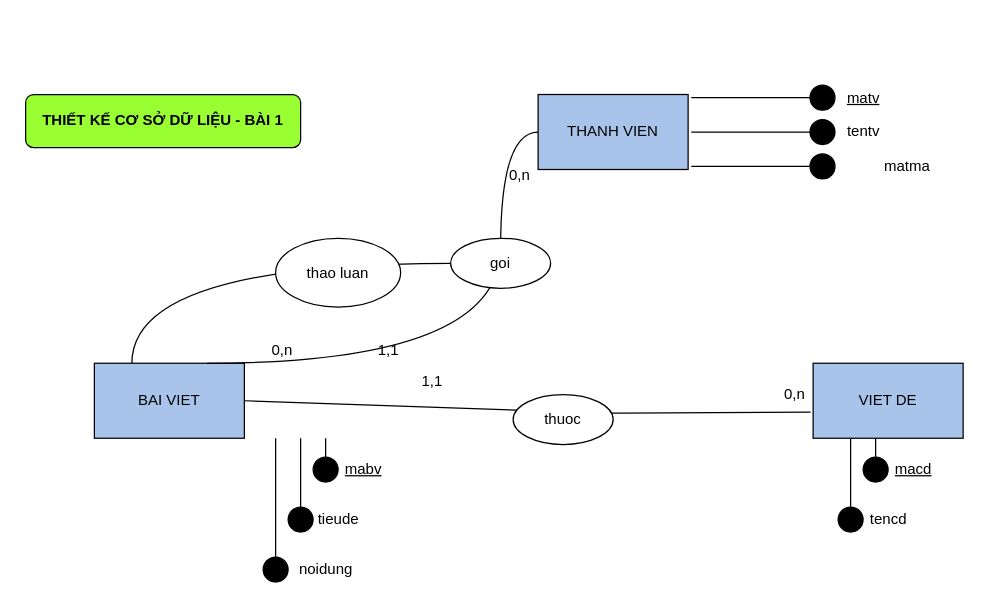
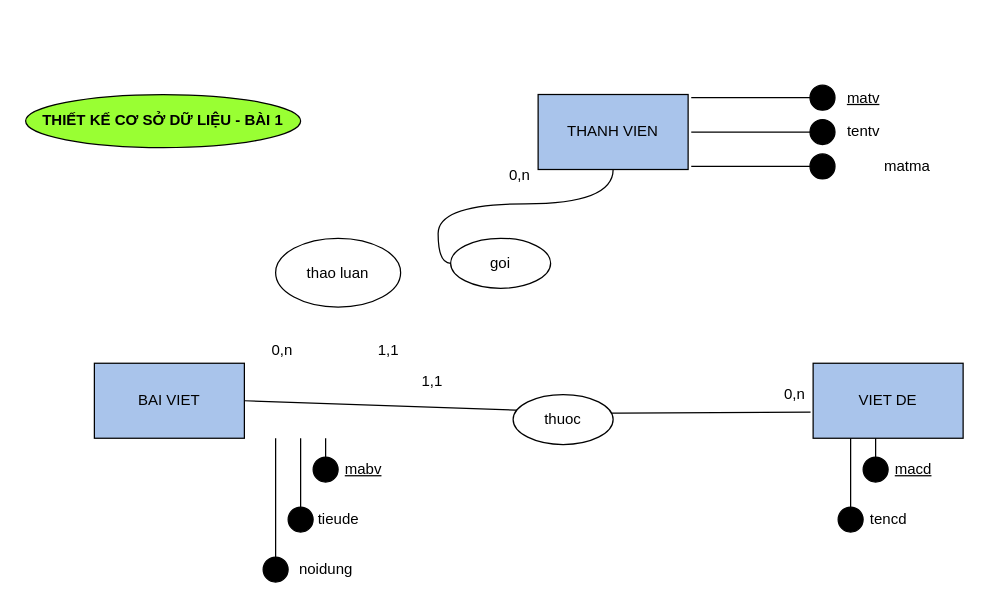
  <mxCell id="0" />
  <mxCell id="1" parent="0" />
  <mxCell id="2" value="THANH VIEN" style="rounded=0;whiteSpace=wrap;html=1;fillColor=#A9C4EB;" parent="1" vertex="1"><mxGeometry x="430" y="75" width="120" height="60" as="geometry" /></mxCell>
  <mxCell id="3" value="BAI VIET" style="rounded=0;whiteSpace=wrap;html=1;fillColor=#A9C4EB;" parent="1" vertex="1"><mxGeometry x="75" y="290" width="120" height="60" as="geometry" /></mxCell>
  <mxCell id="4" value="" style="verticalLabelPosition=bottom;shadow=0;dashed=0;align=center;html=1;verticalAlign=top;shape=mxgraph.electrical.transmission.testPoint;rotation=90;" parent="1" vertex="1"><mxGeometry x="600" y="20" width="20" height="115" as="geometry" /></mxCell>
  <mxCell id="5" value="&lt;u&gt;matv&lt;/u&gt;" style="text;html=1;align=center;verticalAlign=middle;resizable=0;points=[];autosize=1;" parent="1" vertex="1"><mxGeometry x="670" y="67.5" width="40" height="20" as="geometry" /></mxCell>
  <mxCell id="6" value="" style="verticalLabelPosition=bottom;shadow=0;dashed=0;align=center;html=1;verticalAlign=top;shape=mxgraph.electrical.transmission.testPoint;rotation=90;" parent="1" vertex="1"><mxGeometry x="600" y="47.5" width="20" height="115" as="geometry" /></mxCell>
  <mxCell id="7" value="" style="verticalLabelPosition=bottom;shadow=0;dashed=0;align=center;html=1;verticalAlign=top;shape=mxgraph.electrical.transmission.testPoint;rotation=90;" parent="1" vertex="1"><mxGeometry x="600" y="75" width="20" height="115" as="geometry" /></mxCell>
  <mxCell id="8" value="tentv" style="text;html=1;align=center;verticalAlign=middle;resizable=0;points=[];autosize=1;" parent="1" vertex="1"><mxGeometry x="670" y="95" width="40" height="20" as="geometry" /></mxCell>
  <mxCell id="9" value="matma" style="text;html=1;align=center;verticalAlign=middle;resizable=0;points=[];autosize=1;" parent="1" vertex="1"><mxGeometry x="700" y="122.5" width="50" height="20" as="geometry" /></mxCell>
  <mxCell id="10" value="VIET DE" style="rounded=0;whiteSpace=wrap;html=1;fillColor=#A9C4EB;" parent="1" vertex="1"><mxGeometry x="650" y="290" width="120" height="60" as="geometry" /></mxCell>
  <mxCell id="11" value="" style="verticalLabelPosition=bottom;shadow=0;dashed=0;align=center;html=1;verticalAlign=top;shape=mxgraph.electrical.transmission.testPoint;rotation=-180;" parent="1" vertex="1"><mxGeometry x="210" y="350" width="20" height="115" as="geometry" /></mxCell>
  <mxCell id="12" value="" style="verticalLabelPosition=bottom;shadow=0;dashed=0;align=center;html=1;verticalAlign=top;shape=mxgraph.electrical.transmission.testPoint;rotation=-180;" parent="1" vertex="1"><mxGeometry x="230" y="350" width="20" height="75" as="geometry" /></mxCell>
  <mxCell id="13" value="" style="verticalLabelPosition=bottom;shadow=0;dashed=0;align=center;html=1;verticalAlign=top;shape=mxgraph.electrical.transmission.testPoint;rotation=-180;" parent="1" vertex="1"><mxGeometry x="250" y="350" width="20" height="35" as="geometry" /></mxCell>
  <mxCell id="14" value="&lt;u&gt;mabv&lt;/u&gt;" style="text;html=1;align=center;verticalAlign=middle;resizable=0;points=[];autosize=1;" parent="1" vertex="1"><mxGeometry x="270" y="365" width="40" height="20" as="geometry" /></mxCell>
  <mxCell id="15" value="tieude" style="text;html=1;align=center;verticalAlign=middle;resizable=0;points=[];autosize=1;" parent="1" vertex="1"><mxGeometry x="245" y="405" width="50" height="20" as="geometry" /></mxCell>
  <mxCell id="16" value="noidung" style="text;html=1;align=center;verticalAlign=middle;resizable=0;points=[];autosize=1;" parent="1" vertex="1"><mxGeometry x="230" y="445" width="60" height="20" as="geometry" /></mxCell>
  <mxCell id="17" value="" style="verticalLabelPosition=bottom;shadow=0;dashed=0;align=center;html=1;verticalAlign=top;shape=mxgraph.electrical.transmission.testPoint;rotation=-180;" parent="1" vertex="1"><mxGeometry x="670" y="350" width="20" height="75" as="geometry" /></mxCell>
  <mxCell id="18" value="" style="verticalLabelPosition=bottom;shadow=0;dashed=0;align=center;html=1;verticalAlign=top;shape=mxgraph.electrical.transmission.testPoint;rotation=-180;" parent="1" vertex="1"><mxGeometry x="690" y="350" width="20" height="35" as="geometry" /></mxCell>
  <mxCell id="19" value="&lt;u&gt;macd&lt;/u&gt;" style="text;html=1;align=center;verticalAlign=middle;resizable=0;points=[];autosize=1;" parent="1" vertex="1"><mxGeometry x="710" y="365" width="40" height="20" as="geometry" /></mxCell>
  <mxCell id="20" value="tencd" style="text;html=1;align=center;verticalAlign=middle;resizable=0;points=[];autosize=1;" parent="1" vertex="1"><mxGeometry x="690" y="405" width="40" height="20" as="geometry" /></mxCell>
- <mxCell id="21" value="" style="endArrow=none;html=1;edgeStyle=orthogonalEdgeStyle;curved=1;exitX=0.75;exitY=0;exitDx=0;exitDy=0;entryX=0;entryY=0.5;entryDx=0;entryDy=0;" parent="1" source="3" target="2" edge="1"><mxGeometry width="50" height="50" relative="1" as="geometry"><mxPoint x="334.32" y="189.3" as="sourcePoint" /><mxPoint x="249.998" y="122.534" as="targetPoint" /><Array as="points"><mxPoint x="400" y="290" /><mxPoint x="400" y="105" /></Array></mxGeometry></mxCell>
  <mxCell id="22" value="1,1" style="text;html=1;align=center;verticalAlign=middle;resizable=0;points=[];autosize=1;" parent="1" vertex="1"><mxGeometry x="295" y="270" width="30" height="20" as="geometry" /></mxCell>
  <mxCell id="23" value="0,n" style="text;html=1;align=center;verticalAlign=middle;resizable=0;points=[];autosize=1;" parent="1" vertex="1"><mxGeometry x="400" y="130" width="30" height="20" as="geometry" /></mxCell>
  <mxCell id="24" value="1,1" style="text;html=1;align=center;verticalAlign=middle;resizable=0;points=[];autosize=1;" parent="1" vertex="1"><mxGeometry x="330" y="295" width="30" height="20" as="geometry" /></mxCell>
  <mxCell id="25" value="0,n" style="text;html=1;align=center;verticalAlign=middle;resizable=0;points=[];autosize=1;" parent="1" vertex="1"><mxGeometry x="620" y="305" width="30" height="20" as="geometry" /></mxCell>
  <mxCell id="26" value="0,n" style="text;html=1;align=center;verticalAlign=middle;resizable=0;points=[];autosize=1;" parent="1" vertex="1"><mxGeometry x="210" y="270" width="30" height="20" as="geometry" /></mxCell>
  <mxCell id="27" value="goi" style="ellipse;whiteSpace=wrap;html=1;" parent="1" vertex="1"><mxGeometry x="360" y="190" width="80" height="40" as="geometry" /></mxCell>
- <mxCell id="28" value="" style="endArrow=none;html=1;edgeStyle=orthogonalEdgeStyle;curved=1;entryX=0.25;entryY=0;entryDx=0;entryDy=0;exitX=0;exitY=0.5;exitDx=0;exitDy=0;" parent="1" source="27" target="3" edge="1"><mxGeometry width="50" height="50" relative="1" as="geometry"><mxPoint x="430" y="90" as="sourcePoint" /><mxPoint x="240" y="290" as="targetPoint" /></mxGeometry></mxCell>
+ <mxCell id="28" value="" style="endArrow=none;html=1;edgeStyle=orthogonalEdgeStyle;curved=1;exitX=0;exitY=0.5;exitDx=0;exitDy=0;" parent="1" source="27" target="2" edge="1"><mxGeometry width="50" height="50" relative="1" as="geometry"><mxPoint x="430" y="90" as="sourcePoint" /><mxPoint x="240" y="290" as="targetPoint" /></mxGeometry></mxCell>
  <mxCell id="29" value="thao luan" style="ellipse;whiteSpace=wrap;html=1;" parent="1" vertex="1"><mxGeometry x="220" y="190" width="100" height="55" as="geometry" /></mxCell>
  <mxCell id="30" value="" style="endArrow=none;html=1;entryX=-0.017;entryY=0.65;entryDx=0;entryDy=0;entryPerimeter=0;exitX=1;exitY=0.5;exitDx=0;exitDy=0;" parent="1" source="3" target="10" edge="1"><mxGeometry width="50" height="50" relative="1" as="geometry"><mxPoint x="465" y="350" as="sourcePoint" /><mxPoint x="515" y="300" as="targetPoint" /><Array as="points"><mxPoint x="485" y="330" /></Array></mxGeometry></mxCell>
  <mxCell id="31" value="thuoc" style="ellipse;whiteSpace=wrap;html=1;" parent="1" vertex="1"><mxGeometry x="410" y="315" width="80" height="40" as="geometry" /></mxCell>
- <mxCell id="32" value="&lt;b&gt;THIẾT KẾ CƠ SỞ DỮ LIỆU - BÀI 1&lt;/b&gt;" style="rounded=1;whiteSpace=wrap;html=1;fillColor=#99FF33;" parent="1" vertex="1"><mxGeometry x="20" y="75" width="220" height="42.5" as="geometry" /></mxCell>
+ <mxCell id="32" value="&lt;b&gt;THIẾT KẾ CƠ SỞ DỮ LIỆU - BÀI 1&lt;/b&gt;" style="ellipse;whiteSpace=wrap;html=1;fillColor=#99FF33;" parent="1" vertex="1"><mxGeometry x="20" y="75" width="220" height="42.5" as="geometry" /></mxCell>
